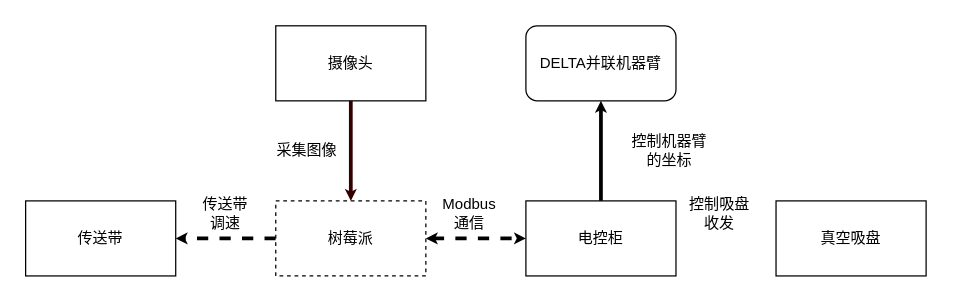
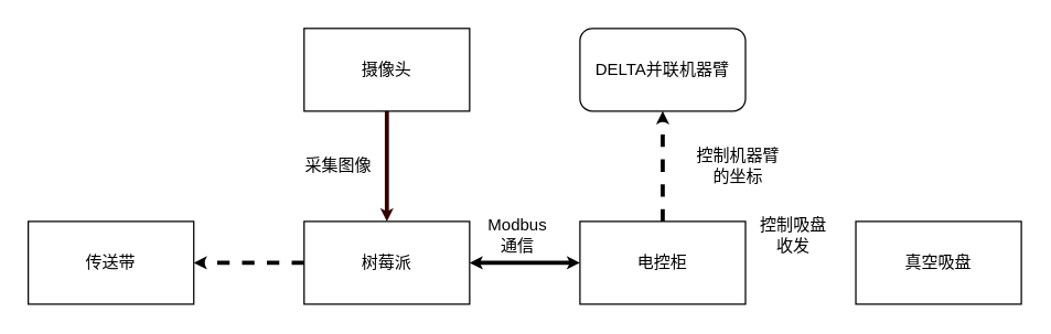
  <mxCell id="0" />
  <mxCell id="1" parent="0" />
  <mxCell id="2" value="DELTA并联机器臂" style="whiteSpace=wrap;html=1;rounded=1;" vertex="1" parent="1"><mxGeometry x="420" y="20" width="120" height="60" as="geometry" /></mxCell>
  <mxCell id="3" value="摄像头" style="rounded=0;whiteSpace=wrap;html=1;" vertex="1" parent="1"><mxGeometry x="220" y="20" width="120" height="60" as="geometry" /></mxCell>
  <mxCell id="4" value="" style="edgeStyle=orthogonalEdgeStyle;rounded=0;orthogonalLoop=1;jettySize=auto;html=1;startSize=0;endSize=0;strokeWidth=3;startArrow=classic;startFill=1;fillColor=#e1d5e7;endArrow=none;endFill=0;strokeColor=#330000;" edge="1" parent="1" source="7" target="3"><mxGeometry relative="1" as="geometry" /></mxCell>
  <mxCell id="5" value="" style="edgeStyle=orthogonalEdgeStyle;rounded=0;orthogonalLoop=1;jettySize=auto;html=1;startSize=0;endSize=0;strokeColor=#000000;strokeWidth=3;dashed=1;" edge="1" parent="1" source="7" target="10"><mxGeometry relative="1" as="geometry" /></mxCell>
- <mxCell id="6" value="" style="edgeStyle=orthogonalEdgeStyle;rounded=0;orthogonalLoop=1;jettySize=auto;html=1;startSize=0;endSize=0;strokeColor=#000000;strokeWidth=3;startArrow=classic;startFill=1;dashed=1;" edge="1" parent="1" source="7" target="9"><mxGeometry relative="1" as="geometry" /></mxCell>
- <mxCell id="7" value="树莓派" style="rounded=0;whiteSpace=wrap;html=1;dashed=1;" vertex="1" parent="1"><mxGeometry x="220" y="160" width="120" height="60" as="geometry" /></mxCell>
- <mxCell id="8" value="" style="edgeStyle=orthogonalEdgeStyle;rounded=0;orthogonalLoop=1;jettySize=auto;html=1;startSize=0;endSize=0;strokeColor=#000000;strokeWidth=3;" edge="1" parent="1" source="9" target="2"><mxGeometry relative="1" as="geometry" /></mxCell>
+ <mxCell id="6" value="" style="edgeStyle=orthogonalEdgeStyle;rounded=0;orthogonalLoop=1;jettySize=auto;html=1;startSize=0;endSize=0;strokeColor=#000000;strokeWidth=3;startArrow=classic;startFill=1;" edge="1" parent="1" source="7" target="9"><mxGeometry relative="1" as="geometry" /></mxCell>
+ <mxCell id="7" value="树莓派" style="rounded=0;whiteSpace=wrap;html=1;" vertex="1" parent="1"><mxGeometry x="220" y="160" width="120" height="60" as="geometry" /></mxCell>
+ <mxCell id="8" value="" style="edgeStyle=orthogonalEdgeStyle;rounded=0;orthogonalLoop=1;jettySize=auto;html=1;startSize=0;endSize=0;strokeColor=#000000;strokeWidth=3;dashed=1;" edge="1" parent="1" source="9" target="2"><mxGeometry relative="1" as="geometry" /></mxCell>
  <mxCell id="9" value="电控柜" style="rounded=0;whiteSpace=wrap;html=1;" vertex="1" parent="1"><mxGeometry x="420" y="160" width="120" height="60" as="geometry" /></mxCell>
  <mxCell id="10" value="传送带" style="rounded=0;whiteSpace=wrap;html=1;" vertex="1" parent="1"><mxGeometry x="20" y="160" width="120" height="60" as="geometry" /></mxCell>
- <mxCell id="11" value="传送带调速" style="text;html=1;strokeColor=none;fillColor=none;align=center;verticalAlign=middle;whiteSpace=wrap;rounded=0;" vertex="1" parent="1"><mxGeometry x="160" y="160" width="40" height="20" as="geometry" /></mxCell>
  <mxCell id="12" value="采集图像" style="text;html=1;strokeColor=none;fillColor=none;align=center;verticalAlign=middle;whiteSpace=wrap;rounded=0;" vertex="1" parent="1"><mxGeometry x="220" y="110" width="50" height="20" as="geometry" /></mxCell>
  <mxCell id="13" value="真空吸盘" style="rounded=0;whiteSpace=wrap;html=1;" vertex="1" parent="1"><mxGeometry x="620" y="160" width="120" height="60" as="geometry" /></mxCell>
  <mxCell id="14" value="控制机器臂的坐标" style="text;html=1;strokeColor=none;fillColor=none;align=center;verticalAlign=middle;whiteSpace=wrap;rounded=0;" vertex="1" parent="1"><mxGeometry x="500" y="110" width="70" height="20" as="geometry" /></mxCell>
  <mxCell id="15" value="控制吸盘收发" style="text;html=1;strokeColor=none;fillColor=none;align=center;verticalAlign=middle;whiteSpace=wrap;rounded=0;" vertex="1" parent="1"><mxGeometry x="550" y="160" width="50" height="20" as="geometry" /></mxCell>
  <mxCell id="16" value="Modbus通信" style="text;html=1;strokeColor=none;fillColor=none;align=center;verticalAlign=middle;whiteSpace=wrap;rounded=0;" vertex="1" parent="1"><mxGeometry x="350" y="160" width="50" height="20" as="geometry" /></mxCell>
